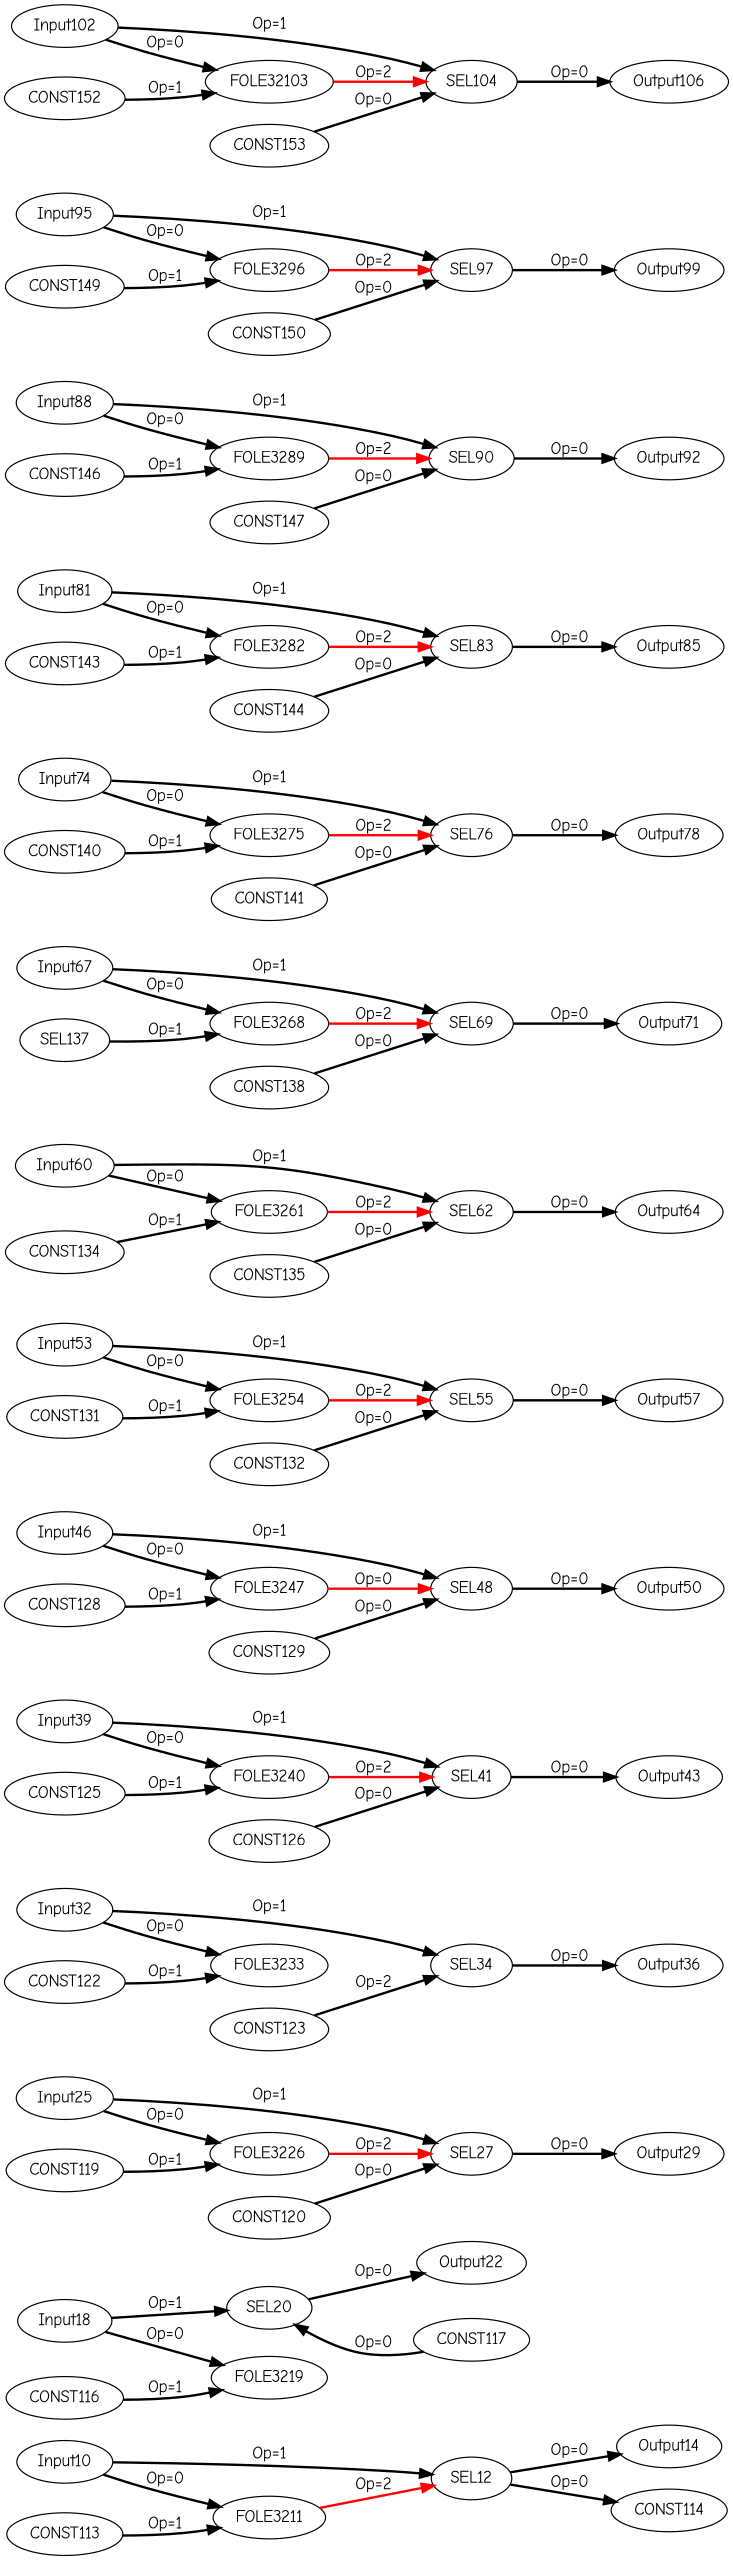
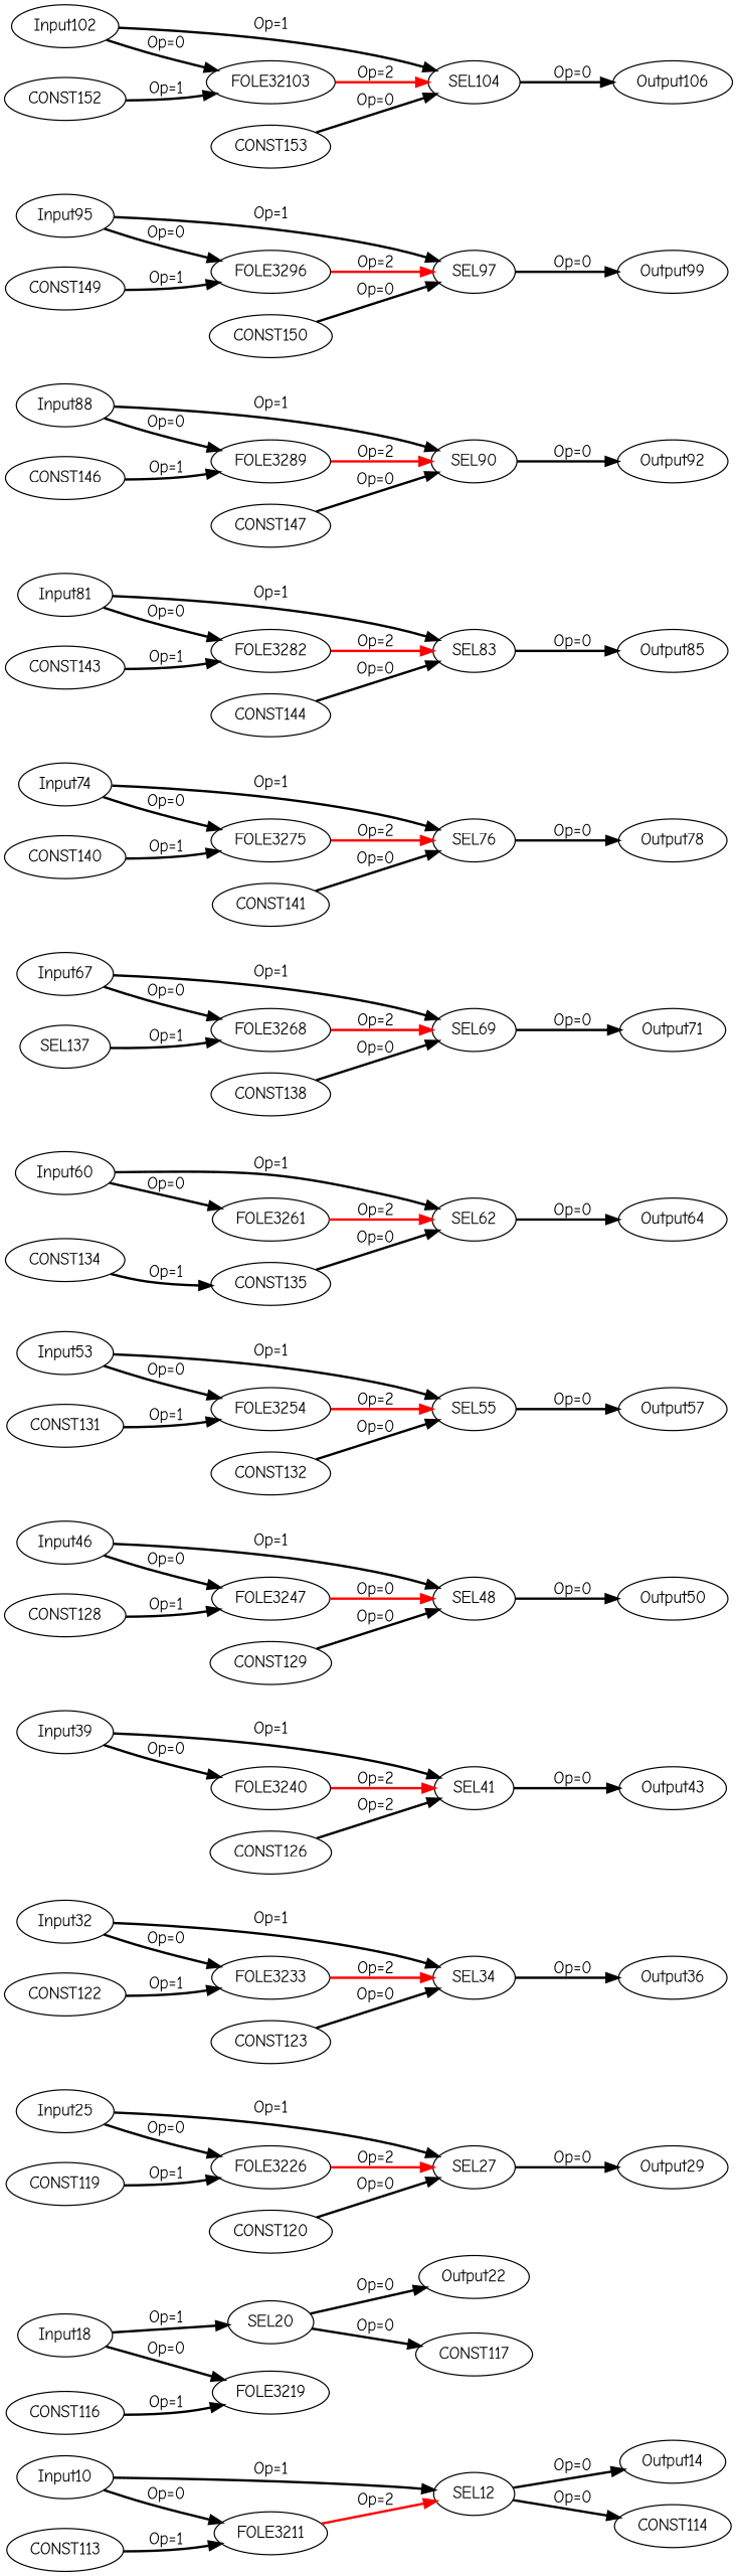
  digraph {
    fontname="Comic Neue"
    rankdir=LR
    node [fontname="Comic Neue" opcode=CONST]
    edge [color=black fontname="Comic Neue" operand=0 style=bold]
    Input10 [offset="0, 0" opcode=Input pattern="56, 8, 56, 16" ref_name=arg]
    FOLE3211 [opcode=FOLE32]
    SEL12 [opcode=SEL]
    Output14 [offset="0, 0" opcode=Output pattern="56, 8, 56, 16" ref_name=arg1]
    CONST114 [value=0]
    Input18 [offset="0, 4" opcode=Input pattern="56, 8, 56, 16" ref_name=arg]
    FOLE3219 [opcode=FOLE32]
    SEL20 [opcode=SEL]
    Output22 [offset="0, 4" opcode=Output pattern="56, 8, 56, 16" ref_name=arg1]
    Input25 [offset="0, 8" opcode=Input pattern="56, 8, 56, 16" ref_name=arg]
    FOLE3226 [opcode=FOLE32]
    SEL27 [opcode=SEL]
    Output29 [offset="8, 0" opcode=Output pattern="56, 8, 56, 16" ref_name=arg1]
    Input32 [offset="0, 12" opcode=Input pattern="56, 8, 56, 16" ref_name=arg]
    FOLE3233 [opcode=FOLE32]
    SEL34 [opcode=SEL]
    Output36 [offset="8, 4" opcode=Output pattern="56, 8, 56, 16" ref_name=arg1]
    Input39 [offset="0, 16" opcode=Input pattern="56, 8, 56, 16" ref_name=arg]
    FOLE3240 [opcode=FOLE32]
    SEL41 [opcode=SEL]
    Output43 [offset="16, 0" opcode=Output pattern="56, 8, 56, 16" ref_name=arg1]
    Input46 [offset="0, 20" opcode=Input pattern="56, 8, 56, 16" ref_name=arg]
    FOLE3247 [opcode=FOLE32]
    SEL48 [opcode=SEL]
    Output50 [offset="16, 4" opcode=Output pattern="56, 8, 56, 16" ref_name=arg1]
    Input53 [offset="0, 24" opcode=Input pattern="56, 8, 56, 16" ref_name=arg]
    FOLE3254 [opcode=FOLE32]
    SEL55 [opcode=SEL]
    Output57 [offset="24, 0" opcode=Output pattern="56, 8, 56, 16" ref_name=arg1]
    Input60 [offset="0, 28" opcode=Input pattern="56, 8, 56, 16" ref_name=arg]
    FOLE3261 [opcode=FOLE32]
    SEL62 [opcode=SEL]
    Output64 [offset="24, 4" opcode=Output pattern="56, 8, 56, 16" ref_name=arg1]
    Input67 [offset="0, 32" opcode=Input pattern="56, 8, 56, 16" ref_name=arg]
    FOLE3268 [opcode=FOLE32]
    SEL69 [opcode=SEL]
    Output71 [offset="32, 0" opcode=Output pattern="56, 8, 56, 16" ref_name=arg1]
    Input74 [offset="0, 36" opcode=Input pattern="56, 8, 56, 16" ref_name=arg]
    FOLE3275 [opcode=FOLE32]
    SEL76 [opcode=SEL]
    Output78 [offset="32, 4" opcode=Output pattern="56, 8, 56, 16" ref_name=arg1]
    Input81 [offset="0, 40" opcode=Input pattern="56, 8, 56, 16" ref_name=arg]
    FOLE3282 [opcode=FOLE32]
    SEL83 [opcode=SEL]
    Output85 [offset="40, 0" opcode=Output pattern="56, 8, 56, 16" ref_name=arg1]
    Input88 [offset="0, 44" opcode=Input pattern="56, 8, 56, 16" ref_name=arg]
    FOLE3289 [opcode=FOLE32]
    SEL90 [opcode=SEL]
    Output92 [offset="40, 4" opcode=Output pattern="56, 8, 56, 16" ref_name=arg1]
    Input95 [offset="0, 48" opcode=Input pattern="56, 8, 56, 16" ref_name=arg]
    FOLE3296 [opcode=FOLE32]
    SEL97 [opcode=SEL]
    Output99 [offset="48, 0" opcode=Output pattern="56, 8, 56, 16" ref_name=arg1]
    Input102 [offset="0, 52" opcode=Input pattern="56, 8, 56, 16" ref_name=arg]
    FOLE32103 [opcode=FOLE32]
    SEL104 [opcode=SEL]
    Output106 [offset="48, 4" opcode=Output pattern="56, 8, 56, 16" ref_name=arg1]
    CONST113 [value=0]
    CONST116 [value=0]
    CONST117 [value=0]
    CONST119 [value=0]
    CONST120 [value=0]
    CONST122 [value=0]
    CONST123 [value=0]
-   CONST125 [value=0]
    CONST126 [value=0]
    CONST128 [value=0]
    CONST129 [value=0]
    CONST131 [value=0]
    CONST132 [value=0]
    CONST134 [value=0]
    CONST135 [value=0]
    n73 [label=SEL137 value=0]
    CONST138 [value=0]
    CONST140 [value=0]
    CONST141 [value=0]
    CONST143 [value=0]
    CONST144 [value=0]
    CONST146 [value=0]
    CONST147 [value=0]
    CONST149 [value=0]
    CONST150 [value=0]
    CONST152 [value=0]
    CONST153 [value=0]
    Input10 -> FOLE3211 [label="Op=0"]
    Input10 -> SEL12 [label="Op=1" operand=1]
    FOLE3211 -> SEL12 [color=red label="Op=2" operand=2]
    SEL12 -> Output14 [label="Op=0"]
    SEL12 -> CONST114 [label="Op=0"]
    Input18 -> FOLE3219 [label="Op=0"]
    Input18 -> SEL20 [label="Op=1" operand=1]
    SEL20 -> Output22 [label="Op=0"]
    Input25 -> FOLE3226 [label="Op=0"]
    Input25 -> SEL27 [label="Op=1" operand=1]
    FOLE3226 -> SEL27 [color=red label="Op=2" operand=2]
    SEL27 -> Output29 [label="Op=0"]
    Input32 -> FOLE3233 [label="Op=0"]
    Input32 -> SEL34 [label="Op=1" operand=1]
+   FOLE3233 -> SEL34 [color=red label="Op=2" operand=2]
    SEL34 -> Output36 [label="Op=0"]
    Input39 -> FOLE3240 [label="Op=0"]
    Input39 -> SEL41 [label="Op=1" operand=1]
    FOLE3240 -> SEL41 [color=red label="Op=2" operand=2]
    SEL41 -> Output43 [label="Op=0"]
    Input46 -> FOLE3247 [label="Op=0"]
    Input46 -> SEL48 [label="Op=1" operand=1]
    FOLE3247 -> SEL48 [color=red label="Op=0" operand=2]
    SEL48 -> Output50 [label="Op=0"]
    Input53 -> FOLE3254 [label="Op=0"]
    Input53 -> SEL55 [label="Op=1" operand=1]
    FOLE3254 -> SEL55 [color=red label="Op=2" operand=2]
    SEL55 -> Output57 [label="Op=0"]
    Input60 -> FOLE3261 [label="Op=0"]
    Input60 -> SEL62 [label="Op=1" operand=1]
    FOLE3261 -> SEL62 [color=red label="Op=2" operand=2]
    SEL62 -> Output64 [label="Op=0"]
    Input67 -> FOLE3268 [label="Op=0"]
    Input67 -> SEL69 [label="Op=1" operand=1]
    FOLE3268 -> SEL69 [color=red label="Op=2" operand=2]
    SEL69 -> Output71 [label="Op=0"]
    Input74 -> FOLE3275 [label="Op=0"]
    Input74 -> SEL76 [label="Op=1" operand=1]
    FOLE3275 -> SEL76 [color=red label="Op=2" operand=2]
    SEL76 -> Output78 [label="Op=0"]
    Input81 -> FOLE3282 [label="Op=0"]
    Input81 -> SEL83 [label="Op=1" operand=1]
    FOLE3282 -> SEL83 [color=red label="Op=2" operand=2]
    SEL83 -> Output85 [label="Op=0"]
    Input88 -> FOLE3289 [label="Op=0"]
    Input88 -> SEL90 [label="Op=1" operand=1]
    FOLE3289 -> SEL90 [color=red label="Op=2" operand=2]
    SEL90 -> Output92 [label="Op=0"]
    Input95 -> FOLE3296 [label="Op=0"]
    Input95 -> SEL97 [label="Op=1" operand=1]
    FOLE3296 -> SEL97 [color=red label="Op=2" operand=2]
    SEL97 -> Output99 [label="Op=0"]
    Input102 -> FOLE32103 [label="Op=0"]
    Input102 -> SEL104 [label="Op=1" operand=1]
    FOLE32103 -> SEL104 [color=red label="Op=2" operand=2]
    SEL104 -> Output106 [label="Op=0"]
    CONST113 -> FOLE3211 [label="Op=1" operand=1]
    CONST116 -> FOLE3219 [label="Op=1" operand=1]
-   CONST117 -> SEL20 [label="Op=0"]
+   SEL20 -> CONST117 [label="Op=0"]
    CONST119 -> FOLE3226 [label="Op=1" operand=1]
    CONST120 -> SEL27 [label="Op=0"]
    CONST122 -> FOLE3233 [label="Op=1" operand=1]
-   CONST123 -> SEL34 [label="Op=2"]
-   CONST125 -> FOLE3240 [label="Op=1" operand=1]
-   CONST126 -> SEL41 [label="Op=0"]
+   CONST123 -> SEL34 [label="Op=0"]
+   CONST126 -> SEL41 [label="Op=2"]
    CONST128 -> FOLE3247 [label="Op=1" operand=1]
    CONST129 -> SEL48 [label="Op=0"]
    CONST131 -> FOLE3254 [label="Op=1" operand=1]
    CONST132 -> SEL55 [label="Op=0"]
-   CONST134 -> FOLE3261 [label="Op=1" operand=1]
+   CONST134 -> CONST135 [label="Op=1" operand=1]
    CONST135 -> SEL62 [label="Op=0"]
    n73 -> FOLE3268 [label="Op=1" operand=1]
    CONST138 -> SEL69 [label="Op=0"]
    CONST140 -> FOLE3275 [label="Op=1" operand=1]
    CONST141 -> SEL76 [label="Op=0"]
    CONST143 -> FOLE3282 [label="Op=1" operand=1]
    CONST144 -> SEL83 [label="Op=0"]
    CONST146 -> FOLE3289 [label="Op=1" operand=1]
    CONST147 -> SEL90 [label="Op=0"]
    CONST149 -> FOLE3296 [label="Op=1" operand=1]
    CONST150 -> SEL97 [label="Op=0"]
    CONST152 -> FOLE32103 [label="Op=1" operand=1]
    CONST153 -> SEL104 [label="Op=0"]
  }
